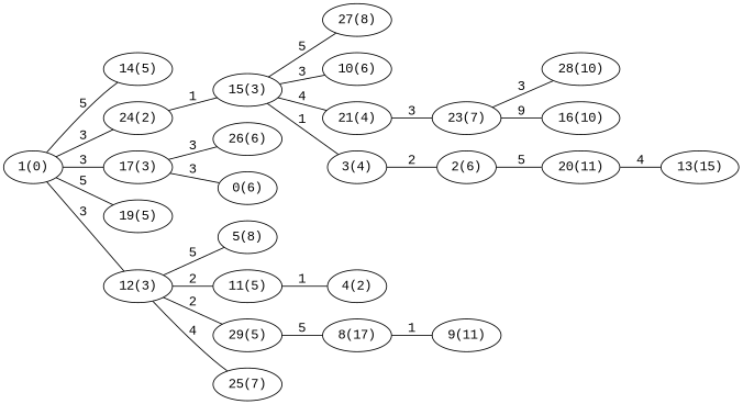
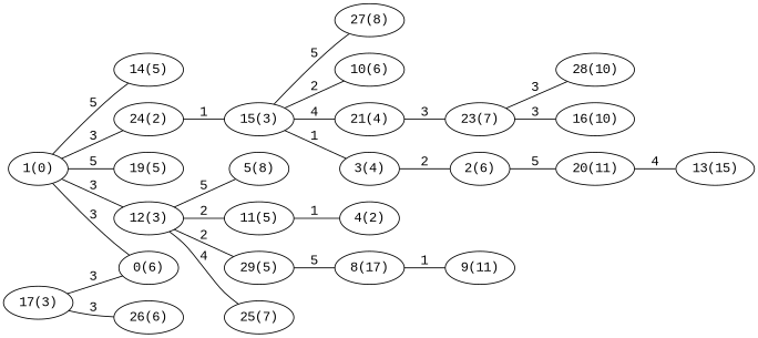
  graph {
    fontname="Liberation Mono"
    rankdir=LR
    node [fontname="Liberation Mono"]
    edge [fontname="Liberation Mono"]
    n1 [label="5(8)"]
    n2 [label="15(3)"]
    n3 [label="27(8)"]
    n4 [label="10(6)"]
    n5 [label="21(4)"]
    n6 [label="3(4)"]
    n7 [label="23(7)"]
    n8 [label="2(6)"]
    n9 [label="4(2)"]
    n10 [label="13(15)"]
    n11 [label="8(17)"]
    n12 [label="9(11)"]
    n13 [label="28(10)"]
    n14 [label="16(10)"]
    n15 [label="26(6)"]
    n16 [label="20(11)"]
    n17 [label="1(0)"]
    n18 [label="14(5)"]
    n19 [label="24(2)"]
    n20 [label="17(3)"]
    n21 [label="19(5)"]
    n22 [label="12(3)"]
    n23 [label="0(6)"]
    n24 [label="11(5)"]
    n25 [label="29(5)"]
    n26 [label="25(7)"]
    n2 -- n3 [label=5]
-   n2 -- n4 [label=3]
+   n2 -- n4 [label=2]
    n2 -- n5 [label=4]
    n2 -- n6 [label=1]
    n5 -- n7 [label=3]
    n6 -- n8 [label=2]
    n7 -- n13 [label=3]
-   n7 -- n14 [label=9]
+   n7 -- n14 [label=3]
    n8 -- n16 [label=5]
    n11 -- n12 [label=1]
    n16 -- n10 [label=4]
    n17 -- n18 [label=5]
    n17 -- n19 [label=3]
-   n17 -- n20 [label=3]
+   n17 -- n23 [label=3]
    n17 -- n21 [label=5]
    n17 -- n22 [label=3]
    n19 -- n2 [label=1]
    n20 -- n15 [label=3]
    n20 -- n23 [label=3]
    n22 -- n1 [label=5]
    n22 -- n24 [label=2]
    n22 -- n25 [label=2]
    n22 -- n26 [label=4]
    n24 -- n9 [label=1]
    n25 -- n11 [label=5]
  }
